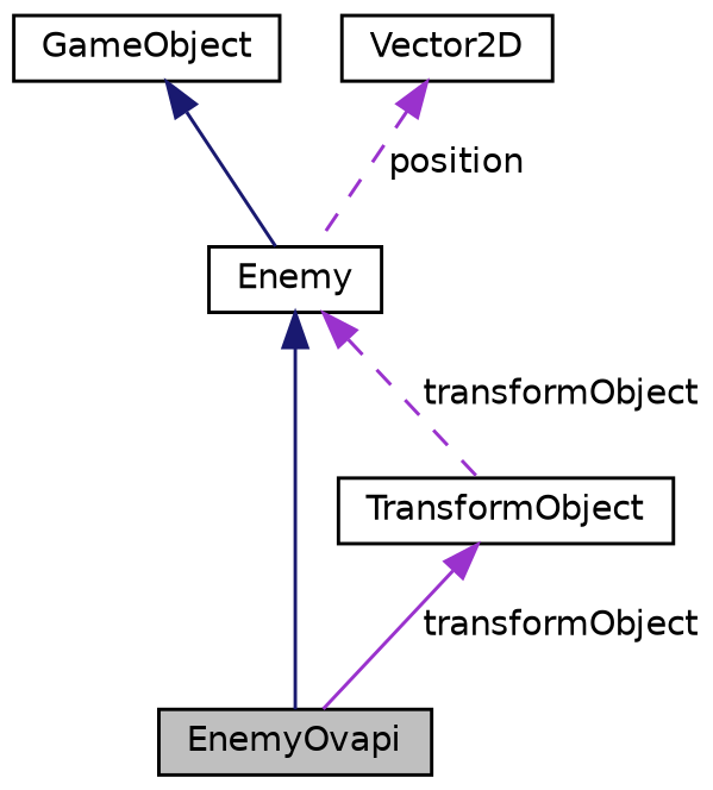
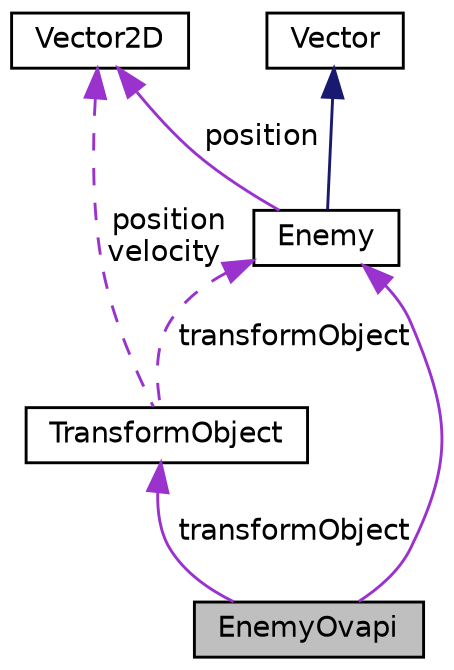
  digraph {
    node [color=black fillcolor=white fontname=Helvetica fontsize=10 shape=record style=filled]
    edge [color=darkorchid3 dir=back fontname=Helvetica fontsize=10 labelfontname=Helvetica labelfontsize=10 style=solid]
    n1 [fillcolor=grey75 fontcolor=black height=0.2 label=EnemyOvapi width=0.4]
    n2 [height=0.2 label=Enemy width=0.4]
    n3 [height=0.2 label=TransformObject width=0.4]
-   n4 [height=0.2 label=GameObject width=0.4]
+   n4 [height=0.2 label=Vector width=0.4]
    n5 [height=0.2 label=Vector2D width=0.4]
-   n2 -> n1 [color=midnightblue]
+   n2 -> n1
    n2 -> n3 [label=" transformObject" style=dashed]
    n3 -> n1 [label=" transformObject"]
    n4 -> n2 [color=midnightblue]
-   n5 -> n2 [label=" position" style=dashed]
+   n5 -> n2 [label=" position"]
+   n5 -> n3 [label=" position\nvelocity" style=dashed]
  }
